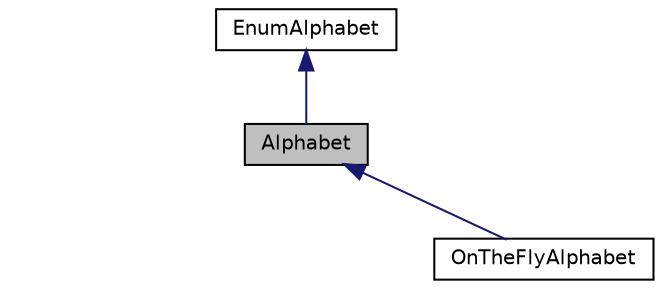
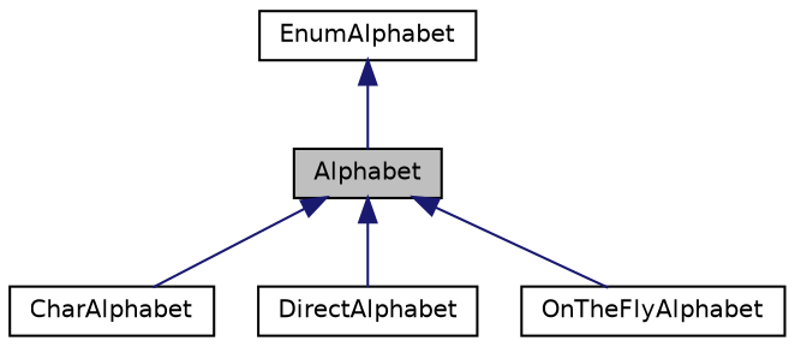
  digraph {
    fontname="DejaVu Sans"
    node [color=black fillcolor=white fontname="DejaVu Sans" fontsize=10 shape=record style=filled]
    edge [color=midnightblue dir=back fontname="DejaVu Sans" fontsize=10 labelfontname=Helvetica labelfontsize=10 style=solid]
    n1 [fillcolor=grey75 fontcolor=black height=0.2 label=Alphabet width=0.4]
+   n2 [height=0.2 label=CharAlphabet width=0.4]
+   n3 [height=0.2 label=DirectAlphabet width=0.4]
    n4 [height=0.2 label=OnTheFlyAlphabet width=0.4]
    n5 [height=0.2 label=EnumAlphabet width=0.4]
+   n1 -> n2
+   n1 -> n3
    n1 -> n4
    n5 -> n1
  }
